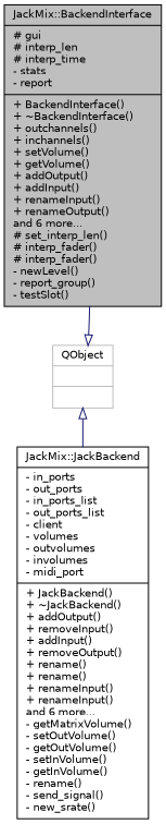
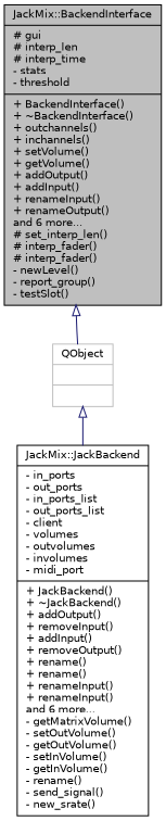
  digraph {
    node [color=black fillcolor=white fontname=Helvetica fontsize=10 shape=record style=filled]
    edge [arrowtail=onormal color=midnightblue dir=back fontname=Helvetica fontsize=10 labelfontname=Helvetica labelfontsize=10 style=solid]
-   n1 [fillcolor=grey75 fontcolor=black height=0.2 label="{JackMix::BackendInterface\n|# gui\l# interp_len\l# interp_time\l- stats\l- report\l|+ BackendInterface()\l+ ~BackendInterface()\l+ outchannels()\l+ inchannels()\l+ setVolume()\l+ getVolume()\l+ addOutput()\l+ addInput()\l+ renameInput()\l+ renameOutput()\land 6 more...\l# set_interp_len()\l# interp_fader()\l# interp_fader()\l- newLevel()\l- report_group()\l- testSlot()\l}" width=0.4]
+   n1 [fillcolor=grey75 fontcolor=black height=0.2 label="{JackMix::BackendInterface\n|# gui\l# interp_len\l# interp_time\l- stats\l- threshold\l|+ BackendInterface()\l+ ~BackendInterface()\l+ outchannels()\l+ inchannels()\l+ setVolume()\l+ getVolume()\l+ addOutput()\l+ addInput()\l+ renameInput()\l+ renameOutput()\land 6 more...\l# set_interp_len()\l# interp_fader()\l# interp_fader()\l- newLevel()\l- report_group()\l- testSlot()\l}" width=0.4]
    n2 [height=0.2 label="{JackMix::JackBackend\n|- in_ports\l- out_ports\l- in_ports_list\l- out_ports_list\l- client\l- volumes\l- outvolumes\l- involumes\l- midi_port\l|+ JackBackend()\l+ ~JackBackend()\l+ addOutput()\l+ removeInput()\l+ addInput()\l+ removeOutput()\l+ rename()\l+ rename()\l+ renameInput()\l+ renameInput()\land 6 more...\l- getMatrixVolume()\l- setOutVolume()\l- getOutVolume()\l- setInVolume()\l- getInVolume()\l- rename()\l- send_signal()\l- new_srate()\l}" width=0.4]
    n3 [color=grey75 height=0.2 label="{QObject\n||}" width=0.4]
-   n3 -> n1
+   n1 -> n3
    n3 -> n2
  }
